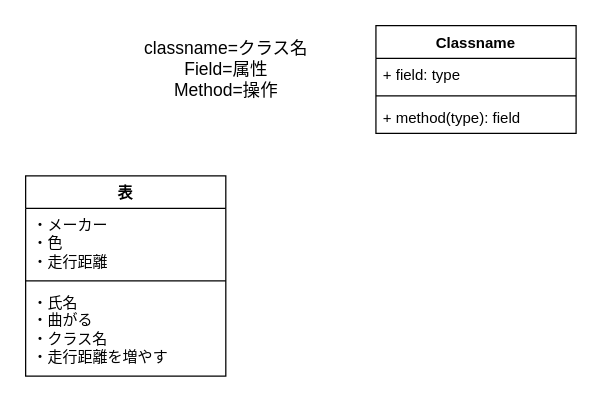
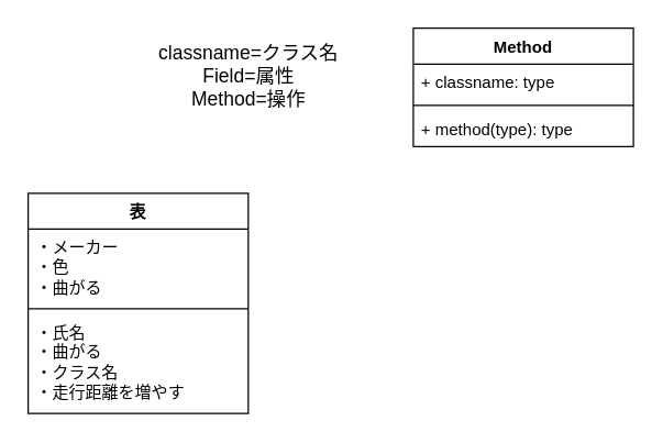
  <mxCell id="0" />
  <mxCell id="1" parent="0" />
  <mxCell id="2" value="classname=クラス名&lt;div&gt;Field=属性&lt;/div&gt;&lt;div&gt;Method=操作&lt;/div&gt;" style="text;html=1;align=center;verticalAlign=middle;resizable=0;points=[];autosize=1;strokeColor=none;fillColor=none;fontSize=14;" vertex="1" parent="1"><mxGeometry x="105" y="25" width="150" height="60" as="geometry" /></mxCell>
- <mxCell id="3" value="Classname" style="swimlane;fontStyle=1;align=center;verticalAlign=top;childLayout=stackLayout;horizontal=1;startSize=26;horizontalStack=0;resizeParent=1;resizeParentMax=0;resizeLast=0;collapsible=1;marginBottom=0;whiteSpace=wrap;html=1;" vertex="1" parent="1"><mxGeometry x="300" y="20" width="160" height="86" as="geometry" /></mxCell>
- <mxCell id="4" value="+ field: type" style="text;strokeColor=none;fillColor=none;align=left;verticalAlign=top;spacingLeft=4;spacingRight=4;overflow=hidden;rotatable=0;points=[[0,0.5],[1,0.5]];portConstraint=eastwest;whiteSpace=wrap;html=1;" vertex="1" parent="3"><mxGeometry y="26" width="160" height="26" as="geometry" /></mxCell>
+ <mxCell id="3" value="Method" style="swimlane;fontStyle=1;align=center;verticalAlign=top;childLayout=stackLayout;horizontal=1;startSize=26;horizontalStack=0;resizeParent=1;resizeParentMax=0;resizeLast=0;collapsible=1;marginBottom=0;whiteSpace=wrap;html=1;" vertex="1" parent="1"><mxGeometry x="300" y="20" width="160" height="86" as="geometry" /></mxCell>
+ <mxCell id="4" value="+ classname: type" style="text;strokeColor=none;fillColor=none;align=left;verticalAlign=top;spacingLeft=4;spacingRight=4;overflow=hidden;rotatable=0;points=[[0,0.5],[1,0.5]];portConstraint=eastwest;whiteSpace=wrap;html=1;" vertex="1" parent="3"><mxGeometry y="26" width="160" height="26" as="geometry" /></mxCell>
  <mxCell id="5" value="" style="line;strokeWidth=1;fillColor=none;align=left;verticalAlign=middle;spacingTop=-1;spacingLeft=3;spacingRight=3;rotatable=0;labelPosition=right;points=[];portConstraint=eastwest;strokeColor=inherit;" vertex="1" parent="3"><mxGeometry y="52" width="160" height="8" as="geometry" /></mxCell>
- <mxCell id="6" value="+ method(type): field" style="text;strokeColor=none;fillColor=none;align=left;verticalAlign=top;spacingLeft=4;spacingRight=4;overflow=hidden;rotatable=0;points=[[0,0.5],[1,0.5]];portConstraint=eastwest;whiteSpace=wrap;html=1;" vertex="1" parent="3"><mxGeometry y="60" width="160" height="26" as="geometry" /></mxCell>
+ <mxCell id="6" value="+ method(type): type" style="text;strokeColor=none;fillColor=none;align=left;verticalAlign=top;spacingLeft=4;spacingRight=4;overflow=hidden;rotatable=0;points=[[0,0.5],[1,0.5]];portConstraint=eastwest;whiteSpace=wrap;html=1;" vertex="1" parent="3"><mxGeometry y="60" width="160" height="26" as="geometry" /></mxCell>
  <mxCell id="7" value="表" style="swimlane;fontStyle=1;align=center;verticalAlign=top;childLayout=stackLayout;horizontal=1;startSize=26;horizontalStack=0;resizeParent=1;resizeParentMax=0;resizeLast=0;collapsible=1;marginBottom=0;whiteSpace=wrap;html=1;" vertex="1" parent="1"><mxGeometry x="20" y="140" width="160" height="160" as="geometry" /></mxCell>
- <mxCell id="8" value="・メーカー&lt;div&gt;・色&lt;/div&gt;&lt;div&gt;・走行距離&lt;/div&gt;" style="text;strokeColor=none;fillColor=none;align=left;verticalAlign=top;spacingLeft=4;spacingRight=4;overflow=hidden;rotatable=0;points=[[0,0.5],[1,0.5]];portConstraint=eastwest;whiteSpace=wrap;html=1;" vertex="1" parent="7"><mxGeometry y="26" width="160" height="54" as="geometry" /></mxCell>
+ <mxCell id="8" value="・メーカー&lt;div&gt;・色&lt;/div&gt;&lt;div&gt;・曲がる&lt;/div&gt;" style="text;strokeColor=none;fillColor=none;align=left;verticalAlign=top;spacingLeft=4;spacingRight=4;overflow=hidden;rotatable=0;points=[[0,0.5],[1,0.5]];portConstraint=eastwest;whiteSpace=wrap;html=1;" vertex="1" parent="7"><mxGeometry y="26" width="160" height="54" as="geometry" /></mxCell>
  <mxCell id="9" value="" style="line;strokeWidth=1;fillColor=none;align=left;verticalAlign=middle;spacingTop=-1;spacingLeft=3;spacingRight=3;rotatable=0;labelPosition=right;points=[];portConstraint=eastwest;strokeColor=inherit;" vertex="1" parent="7"><mxGeometry y="80" width="160" height="8" as="geometry" /></mxCell>
  <mxCell id="10" value="・氏名&lt;div&gt;・曲がる&lt;/div&gt;&lt;div&gt;・クラス名&lt;/div&gt;&lt;div&gt;・走行距離を増やす&lt;/div&gt;" style="text;strokeColor=none;fillColor=none;align=left;verticalAlign=top;spacingLeft=4;spacingRight=4;overflow=hidden;rotatable=0;points=[[0,0.5],[1,0.5]];portConstraint=eastwest;whiteSpace=wrap;html=1;" vertex="1" parent="7"><mxGeometry y="88" width="160" height="72" as="geometry" /></mxCell>
